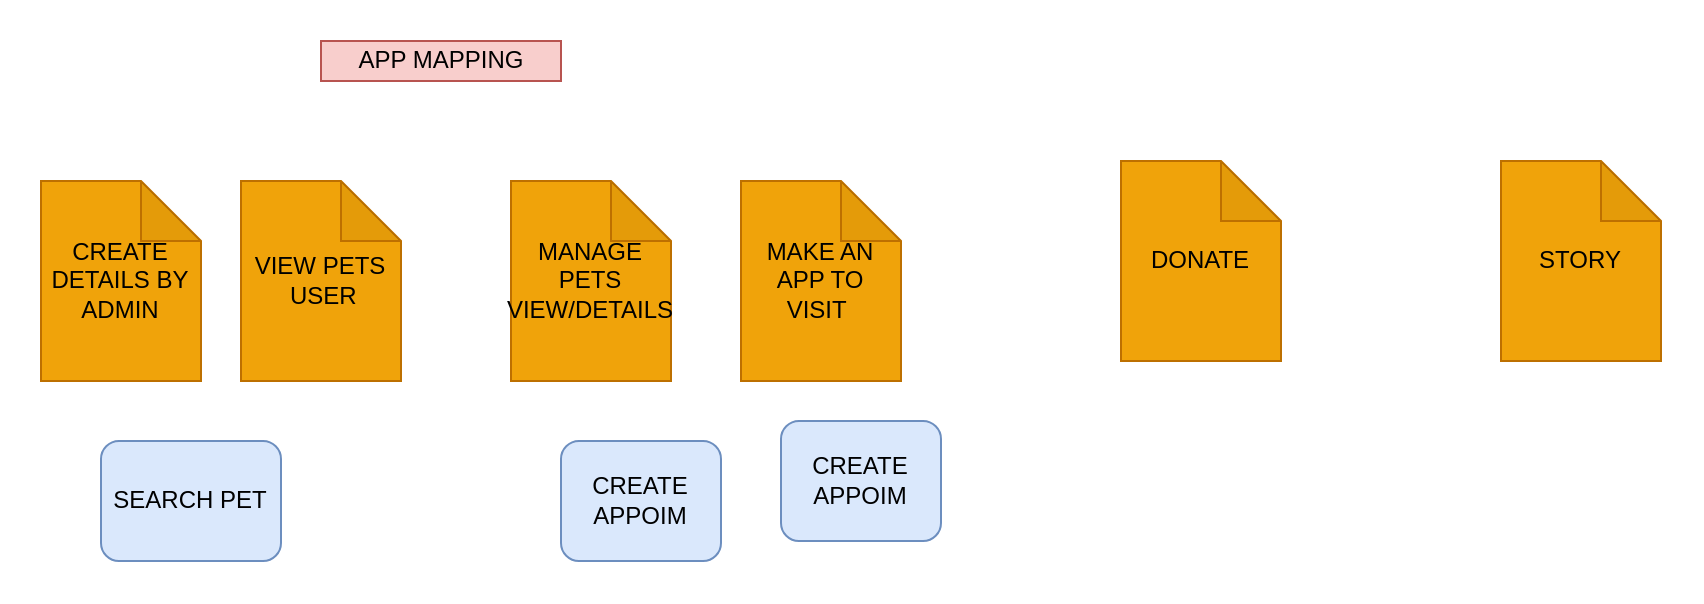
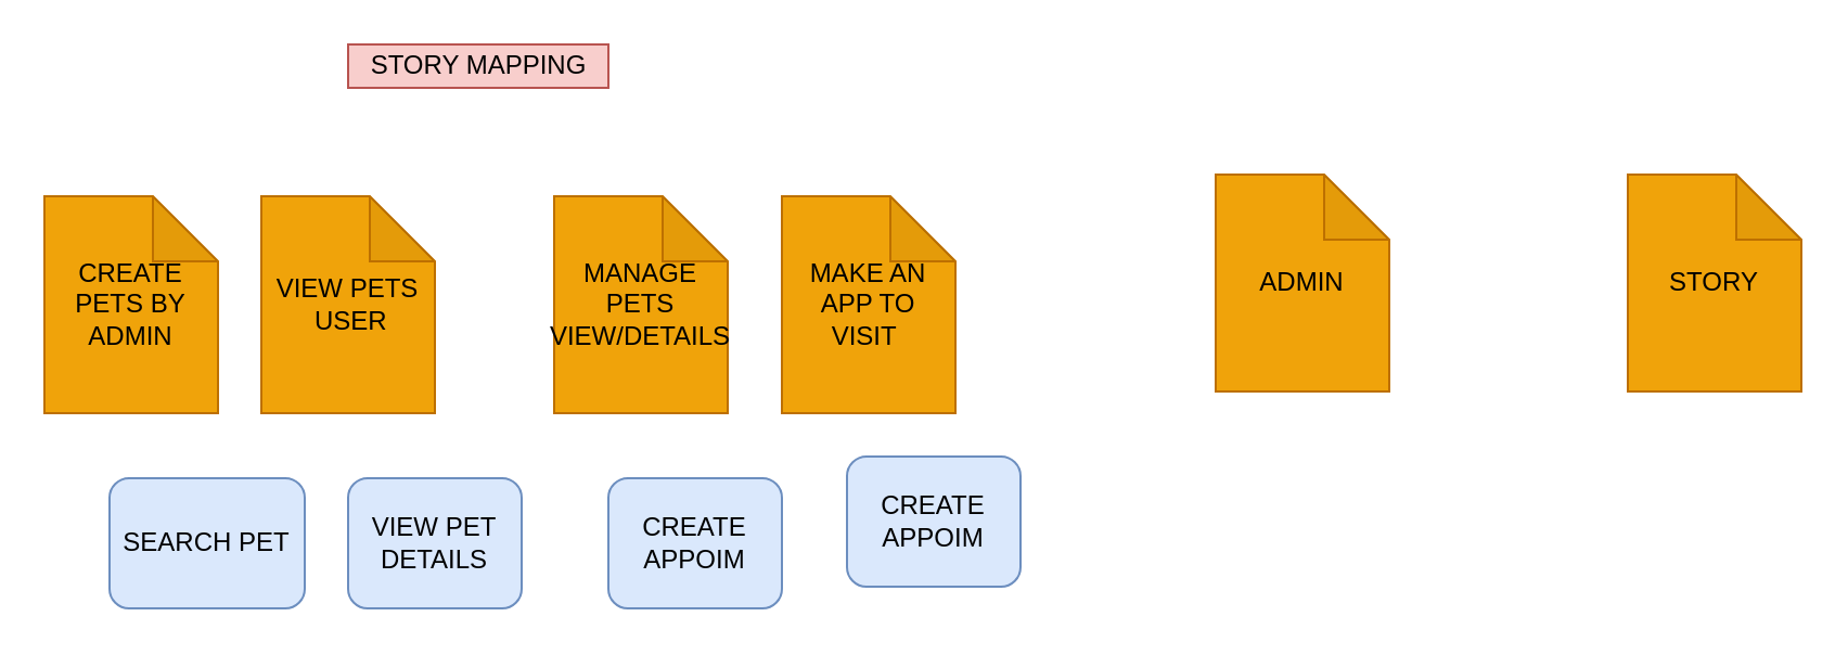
  <mxCell id="0" />
  <mxCell id="1" parent="0" />
  <mxCell id="2" value="VIEW PETS&lt;br&gt;&amp;nbsp;USER" style="shape=note;whiteSpace=wrap;html=1;backgroundOutline=1;darkOpacity=0.05;fillColor=#f0a30a;strokeColor=#BD7000;fontColor=#000000;" vertex="1" parent="1"><mxGeometry x="120" y="90" width="80" height="100" as="geometry" /></mxCell>
- <mxCell id="3" value="APP MAPPING" style="text;html=1;align=center;verticalAlign=middle;resizable=0;points=[];autosize=1;strokeColor=#b85450;fillColor=#f8cecc;" vertex="1" parent="1"><mxGeometry x="160" y="20" width="120" height="20" as="geometry" /></mxCell>
- <mxCell id="4" value="MAKE AN APP TO VISIT&amp;nbsp;" style="shape=note;whiteSpace=wrap;html=1;backgroundOutline=1;darkOpacity=0.05;fillColor=#f0a30a;strokeColor=#BD7000;fontColor=#000000;" vertex="1" parent="1"><mxGeometry x="370" y="90" width="80" height="100" as="geometry" /></mxCell>
- <mxCell id="5" value="DONATE" style="shape=note;whiteSpace=wrap;html=1;backgroundOutline=1;darkOpacity=0.05;fillColor=#f0a30a;strokeColor=#BD7000;fontColor=#000000;" vertex="1" parent="1"><mxGeometry x="560" y="80" width="80" height="100" as="geometry" /></mxCell>
+ <mxCell id="3" value="STORY MAPPING" style="text;html=1;align=center;verticalAlign=middle;resizable=0;points=[];autosize=1;strokeColor=#b85450;fillColor=#f8cecc;" vertex="1" parent="1"><mxGeometry x="160" y="20" width="120" height="20" as="geometry" /></mxCell>
+ <mxCell id="4" value="MAKE AN APP TO VISIT&amp;nbsp;" style="shape=note;whiteSpace=wrap;html=1;backgroundOutline=1;darkOpacity=0.05;fillColor=#f0a30a;strokeColor=#BD7000;fontColor=#000000;" vertex="1" parent="1"><mxGeometry x="360" y="90" width="80" height="100" as="geometry" /></mxCell>
+ <mxCell id="5" value="ADMIN" style="shape=note;whiteSpace=wrap;html=1;backgroundOutline=1;darkOpacity=0.05;fillColor=#f0a30a;strokeColor=#BD7000;fontColor=#000000;" vertex="1" parent="1"><mxGeometry x="560" y="80" width="80" height="100" as="geometry" /></mxCell>
  <mxCell id="6" value="STORY" style="shape=note;whiteSpace=wrap;html=1;backgroundOutline=1;darkOpacity=0.05;fillColor=#f0a30a;strokeColor=#BD7000;fontColor=#000000;" vertex="1" parent="1"><mxGeometry x="750" y="80" width="80" height="100" as="geometry" /></mxCell>
  <mxCell id="7" value="SEARCH PET&lt;span style=&quot;color: rgba(0 , 0 , 0 , 0) ; font-family: monospace ; font-size: 0px&quot;&gt;%3CmxGraphModel%3E%3Croot%3E%3CmxCell%20id%3D%220%22%2F%3E%3CmxCell%20id%3D%221%22%20parent%3D%220%22%2F%3E%3CmxCell%20id%3D%222%22%20value%3D%22DONATE%22%20style%3D%22shape%3Dnote%3BwhiteSpace%3Dwrap%3Bhtml%3D1%3BbackgroundOutline%3D1%3BdarkOpacity%3D0.05%3B%22%20vertex%3D%221%22%20parent%3D%221%22%3E%3CmxGeometry%20x%3D%22520%22%20y%3D%2270%22%20width%3D%2280%22%20height%3D%22100%22%20as%3D%22geometry%22%2F%3E%3C%2FmxCell%3E%3C%2Froot%3E%3C%2FmxGraphModel%3E&lt;/span&gt;&lt;span style=&quot;color: rgba(0 , 0 , 0 , 0) ; font-family: monospace ; font-size: 0px&quot;&gt;%3CmxGraphModel%3E%3Croot%3E%3CmxCell%20id%3D%220%22%2F%3E%3CmxCell%20id%3D%221%22%20parent%3D%220%22%2F%3E%3CmxCell%20id%3D%222%22%20value%3D%22DONATE%22%20style%3D%22shape%3Dnote%3BwhiteSpace%3Dwrap%3Bhtml%3D1%3BbackgroundOutline%3D1%3BdarkOpacity%3D0.05%3B%22%20vertex%3D%221%22%20parent%3D%221%22%3E%3CmxGeometry%20x%3D%22520%22%20y%3D%2270%22%20width%3D%2280%22%20height%3D%22100%22%20as%3D%22geometry%22%2F%3E%3C%2FmxCell%3E%3C%2Froot%3E%3C%2FmxGraphModel%3E&lt;/span&gt;" style="rounded=1;whiteSpace=wrap;html=1;fillColor=#dae8fc;strokeColor=#6c8ebf;" vertex="1" parent="1"><mxGeometry x="50" y="220" width="90" height="60" as="geometry" /></mxCell>
+ <mxCell id="8" value="VIEW PET DETAILS" style="rounded=1;whiteSpace=wrap;html=1;fillColor=#dae8fc;strokeColor=#6c8ebf;" vertex="1" parent="1"><mxGeometry x="160" y="220" width="80" height="60" as="geometry" /></mxCell>
  <mxCell id="9" value="MANAGE PETS VIEW/DETAILS" style="shape=note;whiteSpace=wrap;html=1;backgroundOutline=1;darkOpacity=0.05;fillColor=#f0a30a;strokeColor=#BD7000;fontColor=#000000;" vertex="1" parent="1"><mxGeometry x="255" y="90" width="80" height="100" as="geometry" /></mxCell>
  <mxCell id="10" value="CREATE APPOIM" style="rounded=1;whiteSpace=wrap;html=1;fillColor=#dae8fc;strokeColor=#6c8ebf;" vertex="1" parent="1"><mxGeometry x="280" y="220" width="80" height="60" as="geometry" /></mxCell>
  <mxCell id="11" value="CREATE APPOIM" style="rounded=1;whiteSpace=wrap;html=1;fillColor=#dae8fc;strokeColor=#6c8ebf;" vertex="1" parent="1"><mxGeometry x="390" y="210" width="80" height="60" as="geometry" /></mxCell>
- <mxCell id="12" value="CREATE DETAILS BY ADMIN" style="shape=note;whiteSpace=wrap;html=1;backgroundOutline=1;darkOpacity=0.05;fillColor=#f0a30a;strokeColor=#BD7000;fontColor=#000000;" vertex="1" parent="1"><mxGeometry x="20" y="90" width="80" height="100" as="geometry" /></mxCell>
+ <mxCell id="12" value="CREATE PETS BY ADMIN" style="shape=note;whiteSpace=wrap;html=1;backgroundOutline=1;darkOpacity=0.05;fillColor=#f0a30a;strokeColor=#BD7000;fontColor=#000000;" vertex="1" parent="1"><mxGeometry x="20" y="90" width="80" height="100" as="geometry" /></mxCell>
